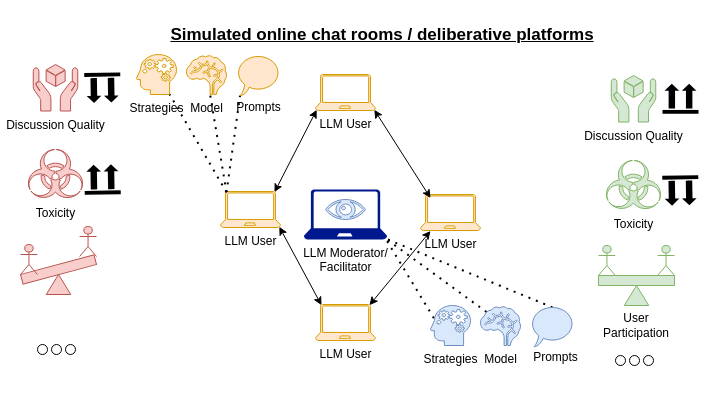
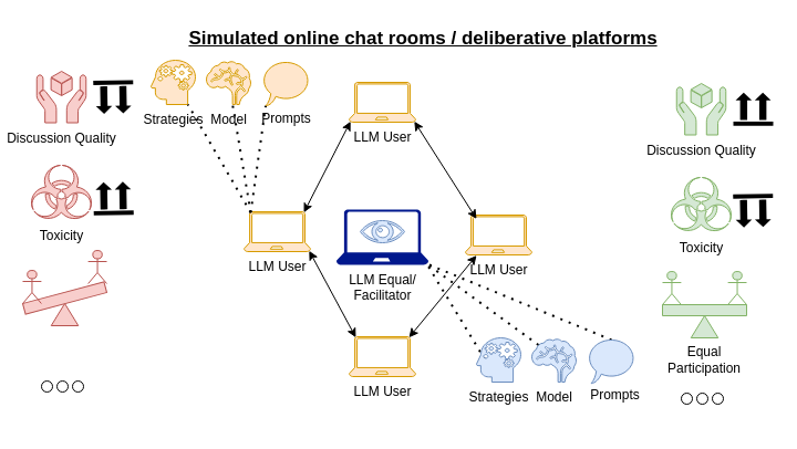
  <mxCell id="0" />
  <mxCell id="1" parent="0" />
  <mxCell id="2" value="" style="endArrow=classic;startArrow=classic;html=1;rounded=0;entryX=0.1;entryY=0.02;entryDx=0;entryDy=0;entryPerimeter=0;exitX=0.98;exitY=0.98;exitDx=0;exitDy=0;exitPerimeter=0;" parent="1" source="31" target="34" edge="1"><mxGeometry width="50" height="50" relative="1" as="geometry"><mxPoint x="270" y="232.333" as="sourcePoint" /><mxPoint x="330" y="305.667" as="targetPoint" /></mxGeometry></mxCell>
  <mxCell id="3" value="" style="endArrow=none;dashed=1;html=1;dashPattern=1 3;strokeWidth=2;rounded=0;exitX=0.5;exitY=0.045;exitDx=0;exitDy=0;exitPerimeter=0;entryX=0.98;entryY=0.98;entryDx=0;entryDy=0;entryPerimeter=0;" parent="1" source="22" target="29" edge="1"><mxGeometry width="50" height="50" relative="1" as="geometry"><mxPoint x="358" y="112" as="sourcePoint" /><mxPoint x="469" y="209" as="targetPoint" /></mxGeometry></mxCell>
  <mxCell id="4" value="" style="endArrow=none;dashed=1;html=1;dashPattern=1 3;strokeWidth=2;rounded=0;exitX=0.15;exitY=0.135;exitDx=0;exitDy=0;exitPerimeter=0;entryX=0.98;entryY=0.98;entryDx=0;entryDy=0;entryPerimeter=0;" parent="1" source="21" target="29" edge="1"><mxGeometry width="50" height="50" relative="1" as="geometry"><mxPoint x="348" y="102" as="sourcePoint" /><mxPoint x="459" y="199" as="targetPoint" /></mxGeometry></mxCell>
  <mxCell id="5" value="" style="endArrow=none;dashed=1;html=1;dashPattern=1 3;strokeWidth=2;rounded=0;exitX=0.5;exitY=1;exitDx=0;exitDy=0;exitPerimeter=0;entryX=0.98;entryY=0.98;entryDx=0;entryDy=0;entryPerimeter=0;" parent="1" source="20" target="29" edge="1"><mxGeometry width="50" height="50" relative="1" as="geometry"><mxPoint x="368" y="304" as="sourcePoint" /><mxPoint x="418" y="254" as="targetPoint" /></mxGeometry></mxCell>
  <mxCell id="6" value="&lt;b&gt;&lt;u&gt;&lt;font style=&quot;font-size: 17px;&quot;&gt;Simulated online chat rooms / deliberative platforms&lt;/font&gt;&lt;/u&gt;&lt;/b&gt;" style="text;html=1;align=center;verticalAlign=middle;whiteSpace=wrap;rounded=0;" parent="1" vertex="1"><mxGeometry x="150" y="20" width="464" height="30" as="geometry" /></mxCell>
  <mxCell id="7" value="" style="group" parent="1" vertex="1" connectable="0"><mxGeometry x="372" y="54" width="326" height="330" as="geometry" /></mxCell>
  <mxCell id="8" value="" style="group" parent="7" vertex="1" connectable="0"><mxGeometry y="20" width="326" height="310" as="geometry" /></mxCell>
  <mxCell id="9" value="" style="shape=mxgraph.signs.safety.store_right_up_1;html=1;pointerEvents=1;fillColor=#000000;strokeColor=none;verticalLabelPosition=bottom;verticalAlign=top;align=center;sketch=0;rotation=-181;" parent="8" vertex="1"><mxGeometry x="290" y="101" width="36" height="30" as="geometry" /></mxCell>
  <mxCell id="10" value="Toxicity" style="shape=mxgraph.signs.safety.biohazard;html=1;pointerEvents=1;fillColor=#d5e8d4;strokeColor=#82b366;verticalLabelPosition=bottom;verticalAlign=top;align=center;sketch=0;" parent="8" vertex="1"><mxGeometry x="232" y="86" width="58" height="50" as="geometry" /></mxCell>
  <mxCell id="11" value="Discussion Quality" style="shape=mxgraph.signs.safety.handle_with_care;html=1;pointerEvents=1;fillColor=#d5e8d4;strokeColor=#82b366;verticalLabelPosition=bottom;verticalAlign=top;align=center;sketch=0;" parent="8" vertex="1"><mxGeometry x="238.75" y="1" width="44.5" height="46.5" as="geometry" /></mxCell>
  <mxCell id="12" value="" style="shape=mxgraph.signs.safety.store_right_up_1;html=1;pointerEvents=1;fillColor=#000000;strokeColor=none;verticalLabelPosition=bottom;verticalAlign=top;align=center;sketch=0;rotation=0;" parent="8" vertex="1"><mxGeometry x="290" y="9.25" width="36" height="30" as="geometry" /></mxCell>
  <mxCell id="13" value="" style="group;" parent="8" vertex="1" connectable="0"><mxGeometry x="226" y="171" width="76" height="60" as="geometry" /></mxCell>
  <mxCell id="14" value="" style="verticalLabelPosition=bottom;verticalAlign=top;html=1;shape=mxgraph.basic.acute_triangle;dx=0.5;fillColor=#d5e8d4;strokeColor=#82b366;" parent="13" vertex="1"><mxGeometry x="25.756" y="40" width="24.489" height="20" as="geometry" /></mxCell>
  <mxCell id="15" value="" style="verticalLabelPosition=bottom;verticalAlign=top;html=1;shape=mxgraph.basic.rect;fillColor2=none;strokeWidth=1;size=20;indent=5;fillColor=#d5e8d4;strokeColor=#82b366;" parent="13" vertex="1"><mxGeometry y="30" width="76" height="10" as="geometry" /></mxCell>
  <mxCell id="16" value="" style="shape=umlActor;verticalLabelPosition=bottom;verticalAlign=top;html=1;outlineConnect=0;fillColor=#d5e8d4;strokeColor=#82b366;" parent="13" vertex="1"><mxGeometry width="16.889" height="30" as="geometry" /></mxCell>
  <mxCell id="17" value="" style="shape=umlActor;verticalLabelPosition=bottom;verticalAlign=top;html=1;outlineConnect=0;fillColor=#d5e8d4;strokeColor=#82b366;" parent="13" vertex="1"><mxGeometry x="59.111" width="16.889" height="30" as="geometry" /></mxCell>
- <mxCell id="18" value="User Participation" style="text;html=1;align=center;verticalAlign=middle;whiteSpace=wrap;rounded=0;" parent="8" vertex="1"><mxGeometry x="229" y="241" width="70" height="20" as="geometry" /></mxCell>
+ <mxCell id="18" value="Equal Participation" style="text;html=1;align=center;verticalAlign=middle;whiteSpace=wrap;rounded=0;" parent="8" vertex="1"><mxGeometry x="229" y="241" width="70" height="20" as="geometry" /></mxCell>
  <mxCell id="19" value="" style="ellipse;whiteSpace=wrap;html=1;" parent="8" vertex="1"><mxGeometry x="243" y="281" width="10" height="10" as="geometry" /></mxCell>
  <mxCell id="20" value="Strategies" style="shape=mxgraph.signs.healthcare.mental_health;html=1;pointerEvents=1;fillColor=#dae8fc;strokeColor=#6c8ebf;verticalLabelPosition=bottom;verticalAlign=top;align=center;sketch=0;" parent="8" vertex="1"><mxGeometry x="58" y="231" width="40" height="40" as="geometry" /></mxCell>
  <mxCell id="21" value="Model" style="shape=mxgraph.signs.healthcare.brain;html=1;pointerEvents=1;fillColor=#dae8fc;strokeColor=#6c8ebf;verticalLabelPosition=bottom;verticalAlign=top;align=center;sketch=0;" parent="8" vertex="1"><mxGeometry x="108" y="232.25" width="40" height="38.75" as="geometry" /></mxCell>
  <mxCell id="22" value="" style="whiteSpace=wrap;html=1;shape=mxgraph.basic.oval_callout;fillColor=#dae8fc;strokeColor=#6c8ebf;" parent="8" vertex="1"><mxGeometry x="158" y="231" width="44" height="41.25" as="geometry" /></mxCell>
  <mxCell id="23" value="Prompts" style="text;html=1;align=center;verticalAlign=middle;resizable=0;points=[];autosize=1;" parent="8" vertex="1"><mxGeometry x="148" y="268" width="70" height="30" as="geometry" /></mxCell>
  <mxCell id="24" value="LLM User" style="sketch=0;aspect=fixed;pointerEvents=1;shadow=0;dashed=0;html=1;strokeColor=#d79b00;labelPosition=center;verticalLabelPosition=bottom;verticalAlign=top;align=center;fillColor=#ffe6cc;shape=mxgraph.azure.laptop" parent="8" vertex="1"><mxGeometry x="48" y="120" width="60" height="36" as="geometry" /></mxCell>
  <mxCell id="25" value="" style="ellipse;whiteSpace=wrap;html=1;" parent="7" vertex="1"><mxGeometry x="257" y="301" width="10" height="10" as="geometry" /></mxCell>
  <mxCell id="26" value="" style="ellipse;whiteSpace=wrap;html=1;" parent="7" vertex="1"><mxGeometry x="271" y="301" width="10" height="10" as="geometry" /></mxCell>
  <mxCell id="27" value="" style="endArrow=classic;startArrow=classic;html=1;rounded=0;exitX=0.9;exitY=0.02;exitDx=0;exitDy=0;exitPerimeter=0;entryX=0.02;entryY=0.98;entryDx=0;entryDy=0;entryPerimeter=0;" parent="1" source="31" target="33" edge="1"><mxGeometry width="50" height="50" relative="1" as="geometry"><mxPoint x="270" y="195.667" as="sourcePoint" /><mxPoint x="330" y="122.333" as="targetPoint" /></mxGeometry></mxCell>
  <mxCell id="28" value="" style="endArrow=classic;startArrow=classic;html=1;rounded=0;exitX=0.9;exitY=0.02;exitDx=0;exitDy=0;exitPerimeter=0;" parent="1" source="34" edge="1"><mxGeometry width="50" height="50" relative="1" as="geometry"><mxPoint x="360" y="307.5" as="sourcePoint" /><mxPoint x="430" y="230.5" as="targetPoint" /></mxGeometry></mxCell>
- <mxCell id="29" value="LLM Moderator/&lt;div&gt;Facilitator&lt;/div&gt;" style="sketch=0;aspect=fixed;pointerEvents=1;shadow=0;dashed=0;html=1;strokeColor=none;labelPosition=center;verticalLabelPosition=bottom;verticalAlign=top;align=center;fillColor=#00188D;shape=mxgraph.azure.laptop" parent="1" vertex="1"><mxGeometry x="303.33" y="189" width="83.33" height="50" as="geometry" /></mxCell>
+ <mxCell id="29" value="LLM Equal/&lt;div&gt;Facilitator&lt;/div&gt;" style="sketch=0;aspect=fixed;pointerEvents=1;shadow=0;dashed=0;html=1;strokeColor=none;labelPosition=center;verticalLabelPosition=bottom;verticalAlign=top;align=center;fillColor=#00188D;shape=mxgraph.azure.laptop" parent="1" vertex="1"><mxGeometry x="303.33" y="189" width="83.33" height="50" as="geometry" /></mxCell>
  <mxCell id="30" value="" style="shape=mxgraph.signs.healthcare.eye;html=1;pointerEvents=1;fillColor=#dae8fc;strokeColor=#6c8ebf;verticalLabelPosition=bottom;verticalAlign=top;align=center;sketch=0;" parent="1" vertex="1"><mxGeometry x="325" y="199" width="40" height="20" as="geometry" /></mxCell>
  <mxCell id="31" value="LLM User" style="sketch=0;aspect=fixed;pointerEvents=1;shadow=0;dashed=0;html=1;strokeColor=#d79b00;labelPosition=center;verticalLabelPosition=bottom;verticalAlign=top;align=center;fillColor=#ffe6cc;shape=mxgraph.azure.laptop" parent="1" vertex="1"><mxGeometry x="220" y="191" width="60" height="36" as="geometry" /></mxCell>
  <mxCell id="32" value="" style="endArrow=classic;startArrow=classic;html=1;rounded=0;entryX=0.98;entryY=0.98;entryDx=0;entryDy=0;entryPerimeter=0;" parent="1" target="33" edge="1"><mxGeometry width="50" height="50" relative="1" as="geometry"><mxPoint x="430" y="197.5" as="sourcePoint" /><mxPoint x="360" y="120.5" as="targetPoint" /></mxGeometry></mxCell>
  <mxCell id="33" value="LLM User" style="sketch=0;aspect=fixed;pointerEvents=1;shadow=0;dashed=0;html=1;strokeColor=#d79b00;labelPosition=center;verticalLabelPosition=bottom;verticalAlign=top;align=center;fillColor=#ffe6cc;shape=mxgraph.azure.laptop" parent="1" vertex="1"><mxGeometry x="314.99" y="74" width="60" height="36" as="geometry" /></mxCell>
  <mxCell id="34" value="LLM User" style="sketch=0;aspect=fixed;pointerEvents=1;shadow=0;dashed=0;html=1;strokeColor=#d79b00;labelPosition=center;verticalLabelPosition=bottom;verticalAlign=top;align=center;fillColor=#ffe6cc;shape=mxgraph.azure.laptop" parent="1" vertex="1"><mxGeometry x="314.99" y="304" width="60" height="36" as="geometry" /></mxCell>
  <mxCell id="35" value="Strategies" style="shape=mxgraph.signs.healthcare.mental_health;html=1;pointerEvents=1;fillColor=#ffe6cc;strokeColor=#d79b00;verticalLabelPosition=bottom;verticalAlign=top;align=center;sketch=0;" parent="1" vertex="1"><mxGeometry x="136" y="54" width="40" height="40" as="geometry" /></mxCell>
  <mxCell id="36" value="Model" style="shape=mxgraph.signs.healthcare.brain;html=1;pointerEvents=1;fillColor=#ffe6cc;strokeColor=#d79b00;verticalLabelPosition=bottom;verticalAlign=top;align=center;sketch=0;" parent="1" vertex="1"><mxGeometry x="186" y="55.25" width="40" height="38.75" as="geometry" /></mxCell>
  <mxCell id="37" value="" style="whiteSpace=wrap;html=1;shape=mxgraph.basic.oval_callout;fillColor=#ffe6cc;strokeColor=#d79b00;" parent="1" vertex="1"><mxGeometry x="236" y="54" width="44" height="41.25" as="geometry" /></mxCell>
  <mxCell id="38" value="Prompts" style="text;html=1;align=center;verticalAlign=middle;resizable=0;points=[];autosize=1;" parent="1" vertex="1"><mxGeometry x="223" y="92" width="70" height="30" as="geometry" /></mxCell>
  <mxCell id="39" value="" style="shape=mxgraph.signs.safety.store_right_up_1;html=1;pointerEvents=1;fillColor=#000000;strokeColor=none;verticalLabelPosition=bottom;verticalAlign=top;align=center;sketch=0;rotation=-1;" parent="1" vertex="1"><mxGeometry x="84" y="164" width="36" height="30" as="geometry" /></mxCell>
  <mxCell id="40" value="Toxicity" style="shape=mxgraph.signs.safety.biohazard;html=1;pointerEvents=1;fillColor=#f8cecc;strokeColor=#b85450;verticalLabelPosition=bottom;verticalAlign=top;align=center;sketch=0;" parent="1" vertex="1"><mxGeometry x="26" y="149" width="58" height="50" as="geometry" /></mxCell>
  <mxCell id="41" value="Discussion Quality" style="shape=mxgraph.signs.safety.handle_with_care;html=1;pointerEvents=1;fillColor=#f8cecc;strokeColor=#b85450;verticalLabelPosition=bottom;verticalAlign=top;align=center;sketch=0;" parent="1" vertex="1"><mxGeometry x="32.75" y="64" width="44.5" height="46.5" as="geometry" /></mxCell>
  <mxCell id="42" value="" style="shape=mxgraph.signs.safety.store_right_up_1;html=1;pointerEvents=1;fillColor=#000000;strokeColor=none;verticalLabelPosition=bottom;verticalAlign=top;align=center;sketch=0;rotation=-181;" parent="1" vertex="1"><mxGeometry x="84" y="72.25" width="36" height="30" as="geometry" /></mxCell>
  <mxCell id="43" value="" style="group;" parent="1" vertex="1" connectable="0"><mxGeometry x="20" y="234" width="76" height="60" as="geometry" /></mxCell>
  <mxCell id="44" value="" style="verticalLabelPosition=bottom;verticalAlign=top;html=1;shape=mxgraph.basic.acute_triangle;dx=0.5;fillColor=#f8cecc;strokeColor=#b85450;" parent="43" vertex="1"><mxGeometry x="25.756" y="40" width="24.489" height="20" as="geometry" /></mxCell>
  <mxCell id="45" value="" style="verticalLabelPosition=bottom;verticalAlign=top;html=1;shape=mxgraph.basic.rect;fillColor2=none;strokeWidth=1;size=20;indent=5;fillColor=#f8cecc;strokeColor=#b85450;rotation=-15;" parent="43" vertex="1"><mxGeometry y="30" width="76" height="10" as="geometry" /></mxCell>
  <mxCell id="46" value="" style="shape=umlActor;verticalLabelPosition=bottom;verticalAlign=top;html=1;outlineConnect=0;fillColor=#f8cecc;strokeColor=#b85450;" parent="43" vertex="1"><mxGeometry y="10" width="16.889" height="30" as="geometry" /></mxCell>
  <mxCell id="47" value="" style="shape=umlActor;verticalLabelPosition=bottom;verticalAlign=top;html=1;outlineConnect=0;fillColor=#f8cecc;strokeColor=#b85450;" parent="43" vertex="1"><mxGeometry x="59.111" y="-8" width="16.889" height="30" as="geometry" /></mxCell>
  <mxCell id="48" value="" style="ellipse;whiteSpace=wrap;html=1;" parent="1" vertex="1"><mxGeometry x="37" y="344" width="10" height="10" as="geometry" /></mxCell>
  <mxCell id="49" value="" style="ellipse;whiteSpace=wrap;html=1;" parent="1" vertex="1"><mxGeometry x="51" y="344" width="10" height="10" as="geometry" /></mxCell>
  <mxCell id="50" value="" style="ellipse;whiteSpace=wrap;html=1;" parent="1" vertex="1"><mxGeometry x="65" y="344" width="10" height="10" as="geometry" /></mxCell>
  <mxCell id="51" value="" style="endArrow=none;dashed=1;html=1;dashPattern=1 3;strokeWidth=2;rounded=0;exitX=0.1;exitY=0.02;exitDx=0;exitDy=0;exitPerimeter=0;entryX=0.83;entryY=1;entryDx=0;entryDy=0;entryPerimeter=0;" parent="1" source="31" target="35" edge="1"><mxGeometry width="50" height="50" relative="1" as="geometry"><mxPoint x="460" y="355" as="sourcePoint" /><mxPoint x="395" y="248" as="targetPoint" /></mxGeometry></mxCell>
  <mxCell id="52" value="" style="endArrow=none;dashed=1;html=1;dashPattern=1 3;strokeWidth=2;rounded=0;exitX=0.1;exitY=0.02;exitDx=0;exitDy=0;exitPerimeter=0;entryX=0.59;entryY=1;entryDx=0;entryDy=0;entryPerimeter=0;" parent="1" source="31" target="36" edge="1"><mxGeometry width="50" height="50" relative="1" as="geometry"><mxPoint x="236" y="202" as="sourcePoint" /><mxPoint x="179" y="104" as="targetPoint" /></mxGeometry></mxCell>
  <mxCell id="53" value="" style="endArrow=none;dashed=1;html=1;dashPattern=1 3;strokeWidth=2;rounded=0;exitX=0.1;exitY=0.02;exitDx=0;exitDy=0;exitPerimeter=0;entryX=0.08;entryY=1;entryDx=0;entryDy=0;entryPerimeter=0;" parent="1" source="31" target="37" edge="1"><mxGeometry width="50" height="50" relative="1" as="geometry"><mxPoint x="246" y="212" as="sourcePoint" /><mxPoint x="189" y="114" as="targetPoint" /></mxGeometry></mxCell>
